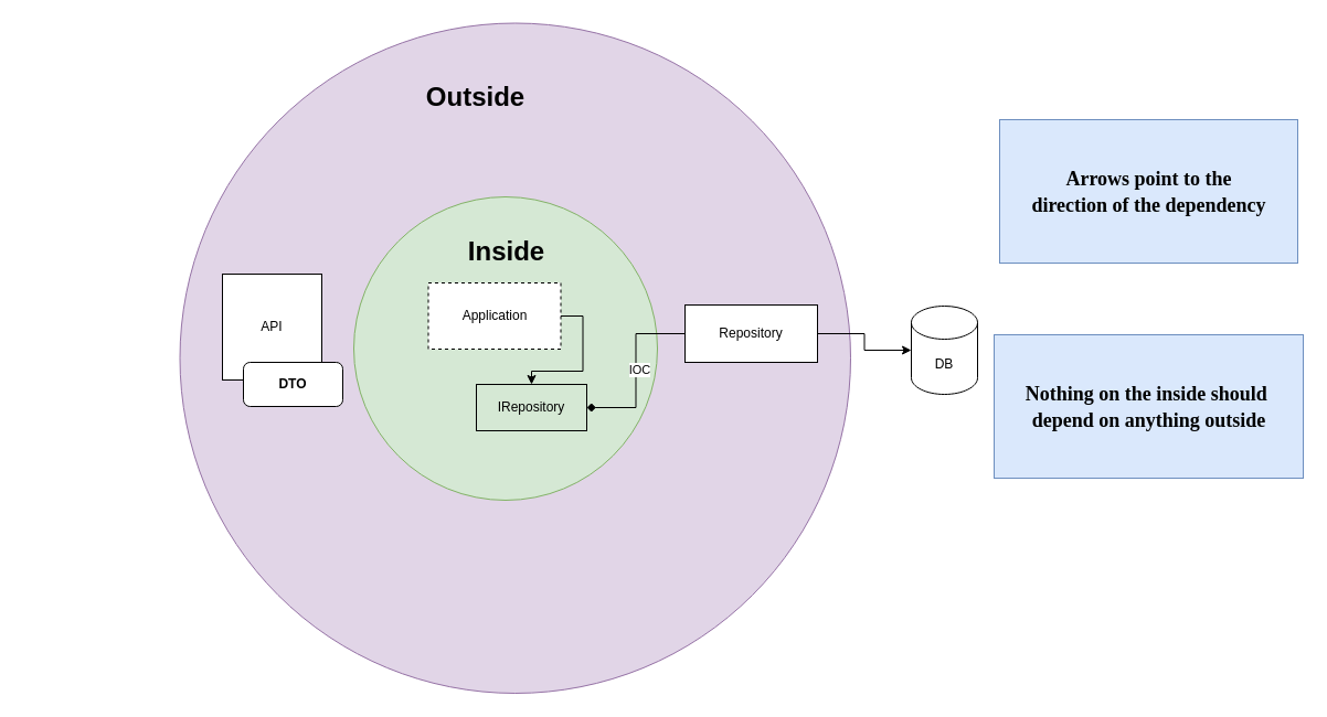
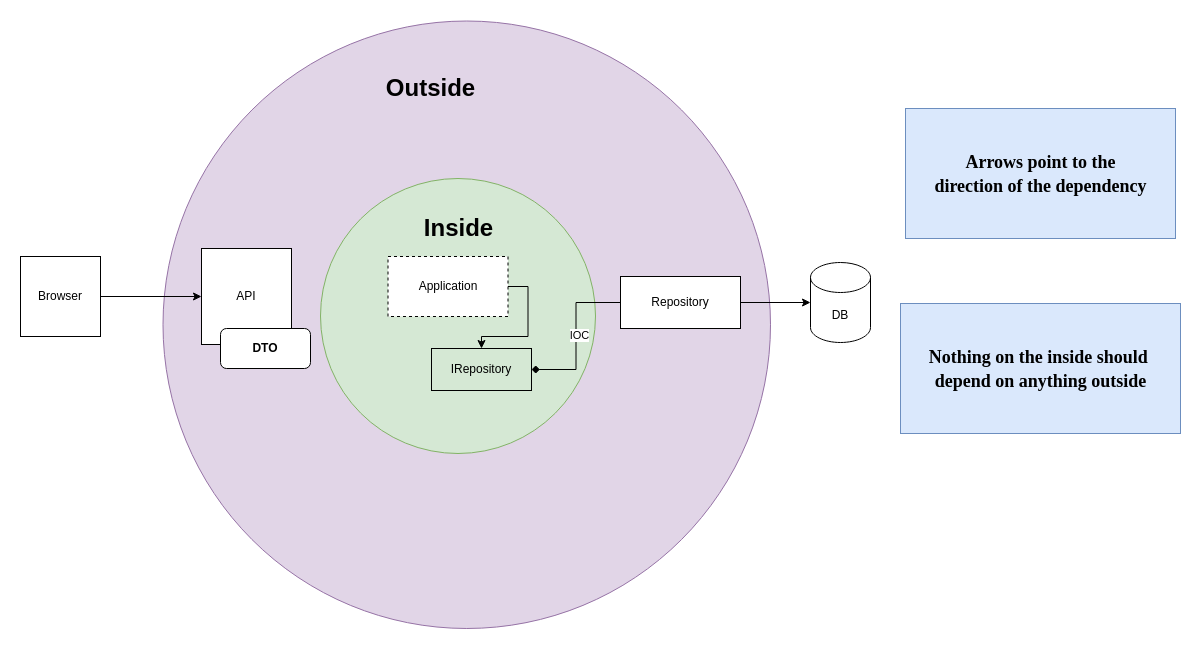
  <mxCell id="0" />
  <mxCell id="1" parent="0" />
  <mxCell id="2" value="" style="ellipse;whiteSpace=wrap;html=1;aspect=fixed;fillColor=#e1d5e7;strokeColor=#9673a6;" vertex="1" parent="1"><mxGeometry x="162.5" y="20.5" width="607.5" height="607.5" as="geometry" /></mxCell>
  <mxCell id="3" value="&lt;div&gt;&lt;br&gt;&lt;/div&gt;" style="ellipse;whiteSpace=wrap;html=1;aspect=fixed;fillColor=#d5e8d4;strokeColor=#82b366;" vertex="1" parent="1"><mxGeometry x="320" y="178" width="275" height="275" as="geometry" /></mxCell>
+ <mxCell id="4" value="Browser" style="whiteSpace=wrap;html=1;aspect=fixed;" vertex="1" parent="1"><mxGeometry x="20" y="256" width="80" height="80" as="geometry" /></mxCell>
  <mxCell id="5" value="Outside" style="text;strokeColor=none;fillColor=none;html=1;fontSize=24;fontStyle=1;verticalAlign=middle;align=center;" vertex="1" parent="1"><mxGeometry x="380" y="68" width="100" height="40" as="geometry" /></mxCell>
  <mxCell id="6" value="Inside" style="text;strokeColor=none;fillColor=none;html=1;fontSize=24;fontStyle=1;verticalAlign=middle;align=center;" vertex="1" parent="1"><mxGeometry x="407.5" y="208" width="100" height="40" as="geometry" /></mxCell>
+ <mxCell id="7" style="edgeStyle=orthogonalEdgeStyle;rounded=0;orthogonalLoop=1;jettySize=auto;html=1;entryX=0;entryY=0.5;entryDx=0;entryDy=0;" edge="1" parent="1" source="4" target="11"><mxGeometry relative="1" as="geometry" /></mxCell>
  <mxCell id="8" style="edgeStyle=orthogonalEdgeStyle;rounded=0;orthogonalLoop=1;jettySize=auto;html=1;exitX=1;exitY=0.5;exitDx=0;exitDy=0;" edge="1" parent="1" source="9" target="18"><mxGeometry relative="1" as="geometry" /></mxCell>
  <mxCell id="9" value="Application" style="rounded=0;whiteSpace=wrap;html=1;dashed=1;" vertex="1" parent="1"><mxGeometry x="387.5" y="256" width="120" height="60" as="geometry" /></mxCell>
  <mxCell id="10" value="" style="group" vertex="1" connectable="0" parent="1"><mxGeometry x="201" y="248" width="109" height="120" as="geometry" /></mxCell>
  <mxCell id="11" value="API" style="rounded=0;whiteSpace=wrap;html=1;" vertex="1" parent="10"><mxGeometry width="90" height="96" as="geometry" /></mxCell>
  <mxCell id="12" value="&lt;b&gt;DTO&lt;/b&gt;" style="rounded=1;whiteSpace=wrap;html=1;" vertex="1" parent="10"><mxGeometry x="19" y="80" width="90" height="40" as="geometry" /></mxCell>
- <mxCell id="13" value="DB" style="shape=cylinder3;whiteSpace=wrap;html=1;boundedLbl=1;backgroundOutline=1;size=15;" vertex="1" parent="1"><mxGeometry x="825" y="277" width="60" height="80" as="geometry" /></mxCell>
+ <mxCell id="13" value="DB" style="shape=cylinder3;whiteSpace=wrap;html=1;boundedLbl=1;backgroundOutline=1;size=15;" vertex="1" parent="1"><mxGeometry x="810" y="262" width="60" height="80" as="geometry" /></mxCell>
  <mxCell id="14" style="edgeStyle=orthogonalEdgeStyle;rounded=0;orthogonalLoop=1;jettySize=auto;html=1;" edge="1" parent="1" source="17" target="13"><mxGeometry relative="1" as="geometry" /></mxCell>
  <mxCell id="15" style="edgeStyle=orthogonalEdgeStyle;rounded=0;orthogonalLoop=1;jettySize=auto;html=1;exitX=0;exitY=0.5;exitDx=0;exitDy=0;entryX=1;entryY=0.5;entryDx=0;entryDy=0;endArrow=diamond;" edge="1" parent="1" source="17" target="18"><mxGeometry relative="1" as="geometry" /></mxCell>
  <mxCell id="16" value="IOC" style="edgeLabel;html=1;align=center;verticalAlign=middle;resizable=0;points=[];" vertex="1" connectable="0" parent="15"><mxGeometry x="-0.019" y="3" relative="1" as="geometry"><mxPoint as="offset" /></mxGeometry></mxCell>
  <mxCell id="17" value="Repository" style="rounded=0;whiteSpace=wrap;html=1;" vertex="1" parent="1"><mxGeometry x="620" y="276" width="120" height="52" as="geometry" /></mxCell>
  <mxCell id="18" value="IRepository" style="rounded=0;whiteSpace=wrap;html=1;fillColor=#d5e8d4;" vertex="1" parent="1"><mxGeometry x="431" y="348" width="100" height="42" as="geometry" /></mxCell>
  <mxCell id="19" value="&lt;h5&gt;&lt;font face=&quot;Comic Sans MS&quot;&gt;&lt;font style=&quot;font-size: 18px;&quot;&gt;Arrows point to the&lt;br&gt; &lt;/font&gt;&lt;font style=&quot;font-size: 18px;&quot;&gt;direction of the dependency&lt;/font&gt;&lt;/font&gt;&lt;/h5&gt;" style="text;strokeColor=#6c8ebf;fillColor=#dae8fc;html=1;fontSize=24;fontStyle=1;verticalAlign=middle;align=center;" vertex="1" parent="1"><mxGeometry x="905" y="108" width="270" height="130" as="geometry" /></mxCell>
  <mxCell id="20" value="&lt;h5&gt;&lt;span style=&quot;font-size: 18px; font-family: &amp;quot;Comic Sans MS&amp;quot;; background-color: initial;&quot;&gt;Nothing on the inside should&lt;/span&gt;&lt;span style=&quot;font-size: 18px; font-family: &amp;quot;Comic Sans MS&amp;quot;; background-color: initial;&quot;&gt;&amp;nbsp;&lt;br&gt;&lt;/span&gt;&lt;span style=&quot;background-color: initial; font-family: &amp;quot;Comic Sans MS&amp;quot;; font-size: 18px;&quot;&gt;depend on anything outside&lt;/span&gt;&lt;/h5&gt;" style="text;strokeColor=#6c8ebf;fillColor=#dae8fc;html=1;fontSize=24;fontStyle=1;verticalAlign=middle;align=center;" vertex="1" parent="1"><mxGeometry x="900" y="303" width="280" height="130" as="geometry" /></mxCell>
